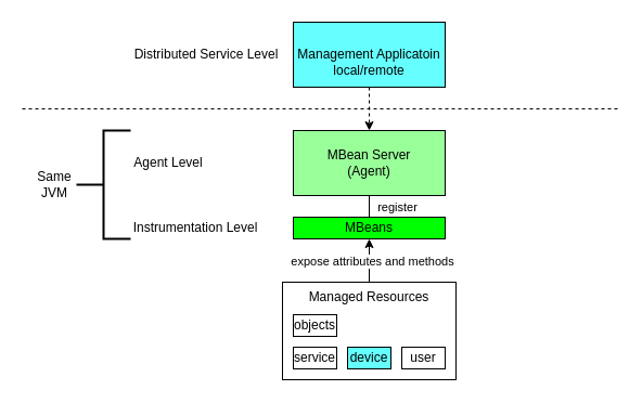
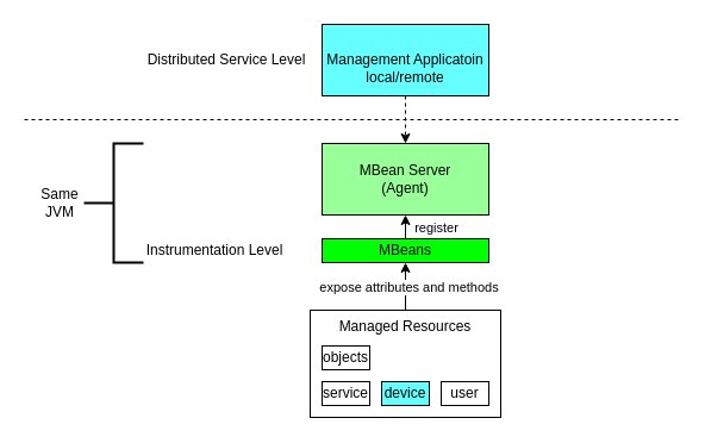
  <mxCell id="0" />
  <mxCell id="1" parent="0" />
  <mxCell id="2" style="edgeStyle=orthogonalEdgeStyle;rounded=0;orthogonalLoop=1;jettySize=auto;html=1;exitX=0.5;exitY=1;exitDx=0;exitDy=0;entryX=0.5;entryY=0;entryDx=0;entryDy=0;dashed=1;" parent="1" source="14" target="9" edge="1"><mxGeometry relative="1" as="geometry" /></mxCell>
  <mxCell id="3" style="edgeStyle=orthogonalEdgeStyle;rounded=0;orthogonalLoop=1;jettySize=auto;html=1;exitX=0.5;exitY=0;exitDx=0;exitDy=0;entryX=0.5;entryY=1;entryDx=0;entryDy=0;" parent="1" source="5" target="8" edge="1"><mxGeometry relative="1" as="geometry" /></mxCell>
  <mxCell id="4" value="expose attributes and methods" style="edgeLabel;html=1;align=center;verticalAlign=middle;resizable=0;points=[];" parent="3" vertex="1" connectable="0"><mxGeometry x="0.147" y="3" relative="1" as="geometry"><mxPoint x="5" y="3" as="offset" /></mxGeometry></mxCell>
  <mxCell id="5" value="Managed Resources" style="rounded=0;whiteSpace=wrap;html=1;labelPosition=center;verticalLabelPosition=middle;align=center;verticalAlign=top;" parent="1" vertex="1"><mxGeometry x="260" y="260" width="160" height="90" as="geometry" /></mxCell>
- <mxCell id="6" style="edgeStyle=orthogonalEdgeStyle;rounded=0;orthogonalLoop=1;jettySize=auto;html=1;exitX=0.5;exitY=0;exitDx=0;exitDy=0;entryX=0.5;entryY=1;entryDx=0;entryDy=0;endArrow=none;" edge="1" parent="1" source="8" target="9"><mxGeometry relative="1" as="geometry" /></mxCell>
+ <mxCell id="6" style="edgeStyle=orthogonalEdgeStyle;rounded=0;orthogonalLoop=1;jettySize=auto;html=1;exitX=0.5;exitY=0;exitDx=0;exitDy=0;entryX=0.5;entryY=1;entryDx=0;entryDy=0;" edge="1" parent="1" source="8" target="9"><mxGeometry relative="1" as="geometry" /></mxCell>
  <mxCell id="7" value="register" style="edgeLabel;html=1;align=center;verticalAlign=middle;resizable=0;points=[];" vertex="1" connectable="0" parent="6"><mxGeometry x="0.233" y="2" relative="1" as="geometry"><mxPoint x="27" y="2" as="offset" /></mxGeometry></mxCell>
  <mxCell id="8" value="MBeans" style="rounded=0;whiteSpace=wrap;html=1;fillColor=#00FF00;" parent="1" vertex="1"><mxGeometry x="270" y="200" width="140" height="20" as="geometry" /></mxCell>
  <mxCell id="9" value="MBean Server&lt;br&gt;(Agent)" style="rounded=0;whiteSpace=wrap;html=1;fillColor=#99FF99;" parent="1" vertex="1"><mxGeometry x="270" y="120" width="140" height="60" as="geometry" /></mxCell>
  <mxCell id="10" value="objects" style="rounded=0;whiteSpace=wrap;html=1;" parent="1" vertex="1"><mxGeometry x="270" y="290" width="40" height="20" as="geometry" /></mxCell>
  <mxCell id="11" value="service" style="rounded=0;whiteSpace=wrap;html=1;" parent="1" vertex="1"><mxGeometry x="270" y="320" width="40" height="20" as="geometry" /></mxCell>
  <mxCell id="12" value="device" style="rounded=0;whiteSpace=wrap;html=1;fillColor=#66ffff;" parent="1" vertex="1"><mxGeometry x="320" y="320" width="40" height="20" as="geometry" /></mxCell>
  <mxCell id="13" value="user" style="rounded=0;whiteSpace=wrap;html=1;" parent="1" vertex="1"><mxGeometry x="370" y="320" width="40" height="20" as="geometry" /></mxCell>
  <mxCell id="14" value="Management Applicatoin" style="rounded=0;whiteSpace=wrap;html=1;fillColor=#66FFFF;" parent="1" vertex="1"><mxGeometry x="270" y="20" width="140" height="60" as="geometry" /></mxCell>
  <mxCell id="15" value="" style="endArrow=none;dashed=1;html=1;rounded=0;" parent="1" edge="1"><mxGeometry width="50" height="50" relative="1" as="geometry"><mxPoint x="20" y="100" as="sourcePoint" /><mxPoint x="570" y="100" as="targetPoint" /></mxGeometry></mxCell>
  <mxCell id="16" value="local/remote" style="text;html=1;strokeColor=none;fillColor=none;align=center;verticalAlign=middle;whiteSpace=wrap;rounded=0;" parent="1" vertex="1"><mxGeometry x="300" y="50" width="80" height="30" as="geometry" /></mxCell>
  <mxCell id="17" value="Instrumentation Level" style="text;html=1;strokeColor=none;fillColor=none;align=center;verticalAlign=middle;whiteSpace=wrap;rounded=0;" parent="1" vertex="1"><mxGeometry x="120" y="195" width="120" height="30" as="geometry" /></mxCell>
- <mxCell id="18" value="Agent Level" style="text;html=1;strokeColor=none;fillColor=none;align=center;verticalAlign=middle;whiteSpace=wrap;rounded=0;" parent="1" vertex="1"><mxGeometry x="120" y="135" width="70" height="30" as="geometry" /></mxCell>
  <mxCell id="19" value="Distributed Service Level" style="text;html=1;strokeColor=none;fillColor=none;align=center;verticalAlign=middle;whiteSpace=wrap;rounded=0;" parent="1" vertex="1"><mxGeometry x="120" y="35" width="140" height="30" as="geometry" /></mxCell>
  <mxCell id="20" value="" style="strokeWidth=2;html=1;shape=mxgraph.flowchart.annotation_2;align=left;labelPosition=right;pointerEvents=1;" parent="1" vertex="1"><mxGeometry x="70" y="120" width="50" height="100" as="geometry" /></mxCell>
  <mxCell id="21" value="Same JVM" style="text;html=1;strokeColor=none;fillColor=none;align=center;verticalAlign=middle;whiteSpace=wrap;rounded=0;" parent="1" vertex="1"><mxGeometry x="20" y="155" width="60" height="30" as="geometry" /></mxCell>
